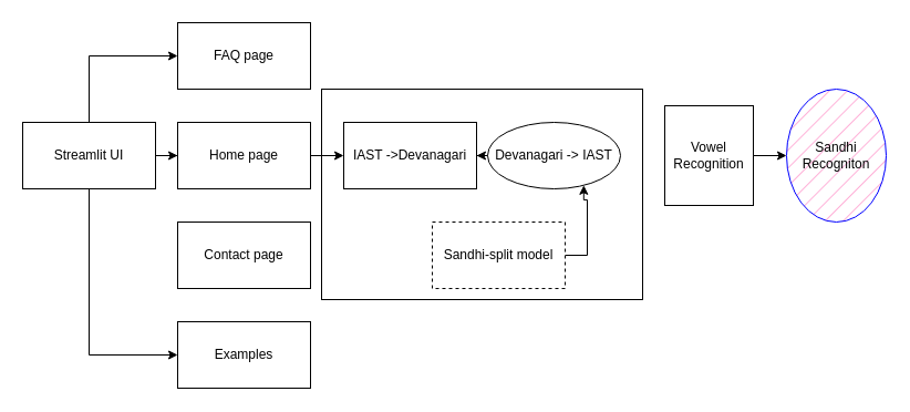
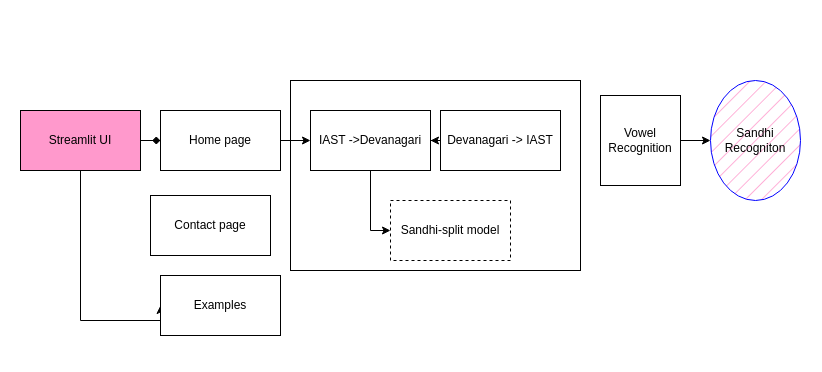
  <mxCell id="0" />
  <mxCell id="1" parent="0" />
  <mxCell id="2" style="edgeStyle=orthogonalEdgeStyle;rounded=0;orthogonalLoop=1;jettySize=auto;html=1;entryX=0;entryY=0.5;entryDx=0;entryDy=0;" edge="1" parent="1" source="5" target="10"><mxGeometry relative="1" as="geometry"><Array as="points"><mxPoint x="80" y="320" /></Array></mxGeometry></mxCell>
- <mxCell id="3" style="edgeStyle=orthogonalEdgeStyle;rounded=0;orthogonalLoop=1;jettySize=auto;html=1;entryX=0;entryY=0.5;entryDx=0;entryDy=0;" edge="1" parent="1" source="5" target="6"><mxGeometry relative="1" as="geometry"><Array as="points"><mxPoint x="80" y="50" /></Array></mxGeometry></mxCell>
- <mxCell id="4" value="" style="edgeStyle=orthogonalEdgeStyle;rounded=0;orthogonalLoop=1;jettySize=auto;html=1;" edge="1" parent="1" source="5" target="9"><mxGeometry relative="1" as="geometry" /></mxCell>
- <mxCell id="5" value="Streamlit UI" style="rounded=0;whiteSpace=wrap;html=1;" vertex="1" parent="1"><mxGeometry x="20" y="110" width="120" height="60" as="geometry" /></mxCell>
- <mxCell id="6" value="FAQ page" style="rounded=0;whiteSpace=wrap;html=1;" vertex="1" parent="1"><mxGeometry x="160" y="20" width="120" height="60" as="geometry" /></mxCell>
- <mxCell id="7" value="Contact page" style="rounded=0;whiteSpace=wrap;html=1;" vertex="1" parent="1"><mxGeometry x="160" y="200" width="120" height="60" as="geometry" /></mxCell>
+ <mxCell id="4" value="" style="edgeStyle=orthogonalEdgeStyle;rounded=0;orthogonalLoop=1;jettySize=auto;html=1;endArrow=diamond;" edge="1" parent="1" source="5" target="9"><mxGeometry relative="1" as="geometry" /></mxCell>
+ <mxCell id="5" value="Streamlit UI" style="rounded=0;whiteSpace=wrap;html=1;fillColor=#ff99cc;" vertex="1" parent="1"><mxGeometry x="20" y="110" width="120" height="60" as="geometry" /></mxCell>
+ <mxCell id="7" value="Contact page" style="rounded=0;whiteSpace=wrap;html=1;" vertex="1" parent="1"><mxGeometry x="150" y="195" width="120" height="60" as="geometry" /></mxCell>
  <mxCell id="8" value="" style="edgeStyle=orthogonalEdgeStyle;rounded=0;orthogonalLoop=1;jettySize=auto;html=1;" edge="1" parent="1" source="9" target="19"><mxGeometry relative="1" as="geometry" /></mxCell>
  <mxCell id="9" value="Home page" style="rounded=0;whiteSpace=wrap;html=1;" vertex="1" parent="1"><mxGeometry x="160" y="110" width="120" height="60" as="geometry" /></mxCell>
- <mxCell id="10" value="Examples" style="rounded=0;whiteSpace=wrap;html=1;" vertex="1" parent="1"><mxGeometry x="160" y="290" width="120" height="60" as="geometry" /></mxCell>
+ <mxCell id="10" value="Examples" style="rounded=0;whiteSpace=wrap;html=1;" vertex="1" parent="1"><mxGeometry x="160" y="275" width="120" height="60" as="geometry" /></mxCell>
  <mxCell id="11" value="&lt;div&gt;Sandhi&lt;/div&gt;&lt;div&gt;Recogniton&lt;/div&gt;" style="ellipse;whiteSpace=wrap;html=1;shadow=0;fillColor=#FF99CC;strokeColor=#0000FF;fillStyle=hatch;gradientColor=none;" vertex="1" parent="1"><mxGeometry x="710" y="80" width="90" height="120" as="geometry" /></mxCell>
  <mxCell id="12" value="" style="edgeStyle=orthogonalEdgeStyle;rounded=0;orthogonalLoop=1;jettySize=auto;html=1;" edge="1" parent="1" source="13" target="11"><mxGeometry relative="1" as="geometry" /></mxCell>
  <mxCell id="13" value="&lt;div&gt;Vowel &lt;br&gt;&lt;/div&gt;&lt;div&gt;Recognition&lt;/div&gt;" style="rounded=0;whiteSpace=wrap;html=1;" vertex="1" parent="1"><mxGeometry x="600" y="95" width="80" height="90" as="geometry" /></mxCell>
- <mxCell id="14" style="edgeStyle=orthogonalEdgeStyle;rounded=0;orthogonalLoop=1;jettySize=auto;html=1;exitX=1;exitY=0.5;exitDx=0;exitDy=0;entryX=0.75;entryY=1;entryDx=0;entryDy=0;" edge="1" parent="1" source="15" target="17"><mxGeometry relative="1" as="geometry" /></mxCell>
  <mxCell id="15" value="Sandhi-split model" style="rounded=0;whiteSpace=wrap;html=1;dashed=1;" vertex="1" parent="1"><mxGeometry x="390" y="200" width="120" height="60" as="geometry" /></mxCell>
  <mxCell id="16" value="" style="edgeStyle=orthogonalEdgeStyle;rounded=0;orthogonalLoop=1;jettySize=auto;html=1;" edge="1" parent="1" source="17" target="19"><mxGeometry relative="1" as="geometry" /></mxCell>
- <mxCell id="17" value="Devanagari -&amp;gt; IAST" style="ellipse;whiteSpace=wrap;html=1;" vertex="1" parent="1"><mxGeometry x="440" y="110" width="120" height="60" as="geometry" /></mxCell>
+ <mxCell id="17" value="Devanagari -&amp;gt; IAST" style="rounded=0;whiteSpace=wrap;html=1;" vertex="1" parent="1"><mxGeometry x="440" y="110" width="120" height="60" as="geometry" /></mxCell>
+ <mxCell id="18" style="edgeStyle=orthogonalEdgeStyle;rounded=0;orthogonalLoop=1;jettySize=auto;html=1;entryX=0;entryY=0.5;entryDx=0;entryDy=0;" edge="1" parent="1" source="19" target="15"><mxGeometry relative="1" as="geometry" /></mxCell>
  <mxCell id="19" value="IAST -&amp;gt;Devanagari" style="rounded=0;whiteSpace=wrap;html=1;" vertex="1" parent="1"><mxGeometry x="310" y="110" width="120" height="60" as="geometry" /></mxCell>
  <mxCell id="20" value="" style="rounded=0;whiteSpace=wrap;html=1;shadow=0;fillStyle=hatch;fillColor=none;" vertex="1" parent="1"><mxGeometry x="290" y="80" width="290" height="190" as="geometry" /></mxCell>
